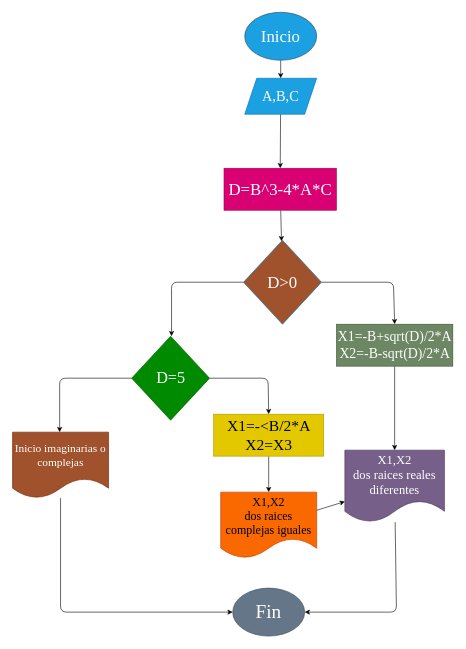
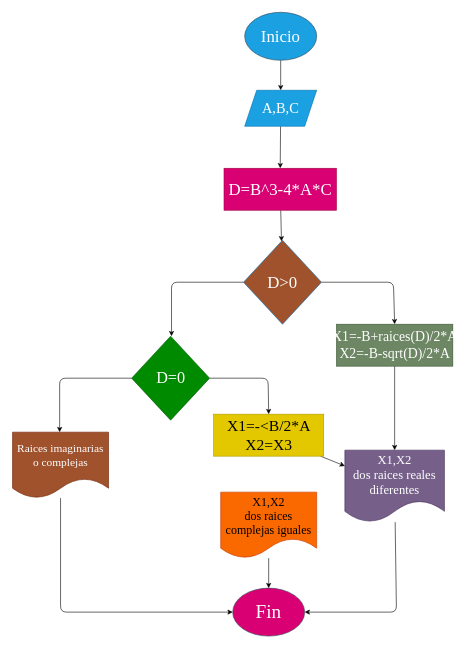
  <mxCell id="0" />
  <mxCell id="1" parent="0" />
  <mxCell id="2" value="" style="edgeStyle=none;html=1;fontSize=18;" parent="1" source="3" target="5" edge="1"><mxGeometry relative="1" as="geometry" /></mxCell>
  <mxCell id="3" value="&lt;font style=&quot;font-size: 28px;&quot;&gt;Inicio&lt;/font&gt;" style="ellipse;whiteSpace=wrap;html=1;fillColor=#1ba1e2;fontColor=#ffffff;strokeColor=#314354;fontFamily=Comic Sans MS;fontSize=28;" parent="1" vertex="1"><mxGeometry x="407" y="20" width="120" height="80" as="geometry" /></mxCell>
  <mxCell id="4" style="edgeStyle=none;html=1;entryX=0.5;entryY=0;entryDx=0;entryDy=0;" parent="1" source="5" target="13" edge="1"><mxGeometry relative="1" as="geometry" /></mxCell>
- <mxCell id="5" value="&lt;font style=&quot;font-size: 24px;&quot;&gt;A,B,C&lt;/font&gt;" style="shape=parallelogram;perimeter=parallelogramPerimeter;whiteSpace=wrap;html=1;fixedSize=1;fillColor=#1ba1e2;fontColor=#ffffff;strokeColor=#006EAF;fontFamily=Comic Sans MS;fontSize=24;" parent="1" vertex="1"><mxGeometry x="407" y="130" width="120" height="60" as="geometry" /></mxCell>
+ <mxCell id="5" value="&lt;font style=&quot;font-size: 24px;&quot;&gt;A,B,C&lt;/font&gt;" style="shape=parallelogram;perimeter=parallelogramPerimeter;whiteSpace=wrap;html=1;fixedSize=1;fillColor=#1ba1e2;fontColor=#ffffff;strokeColor=#006EAF;fontFamily=Comic Sans MS;fontSize=24;" parent="1" vertex="1"><mxGeometry x="407" y="150" width="120" height="60" as="geometry" /></mxCell>
  <mxCell id="6" style="edgeStyle=none;html=1;entryX=0.5;entryY=0;entryDx=0;entryDy=0;fontSize=18;" parent="1" source="8" target="15" edge="1"><mxGeometry relative="1" as="geometry"><Array as="points"><mxPoint x="655" y="470" /></Array></mxGeometry></mxCell>
  <mxCell id="7" style="edgeStyle=none;html=1;exitX=0;exitY=0.5;exitDx=0;exitDy=0;entryX=0.5;entryY=0;entryDx=0;entryDy=0;fontSize=18;" parent="1" source="8" edge="1"><mxGeometry relative="1" as="geometry"><Array as="points"><mxPoint x="285" y="470" /></Array><mxPoint x="285" y="560" as="targetPoint" /></mxGeometry></mxCell>
  <mxCell id="8" value="D&amp;gt;0" style="rhombus;whiteSpace=wrap;html=1;fontSize=28;fillColor=#a0522d;fontColor=#ffffff;strokeColor=#006EAF;fontFamily=Comic Sans MS;" parent="1" vertex="1"><mxGeometry x="405" y="400" width="130" height="140" as="geometry" /></mxCell>
  <mxCell id="9" style="edgeStyle=none;html=1;entryX=1;entryY=0.5;entryDx=0;entryDy=0;fontSize=18;" parent="1" source="10" target="11" edge="1"><mxGeometry relative="1" as="geometry"><Array as="points"><mxPoint x="660" y="1020" /></Array></mxGeometry></mxCell>
  <mxCell id="10" value="X1,X2&lt;br style=&quot;font-size: 21px;&quot;&gt;dos raices reales diferentes" style="shape=document;whiteSpace=wrap;html=1;boundedLbl=1;fontSize=21;fillColor=#76608a;strokeColor=#432D57;fontFamily=Comic Sans MS;fontColor=#ffffff;" parent="1" vertex="1"><mxGeometry x="574" y="750" width="166" height="120" as="geometry" /></mxCell>
- <mxCell id="11" value="Fin" style="ellipse;whiteSpace=wrap;html=1;fontSize=32;fillColor=#647687;fontColor=#ffffff;strokeColor=#314354;fontFamily=Comic Sans MS;" parent="1" vertex="1"><mxGeometry x="387" y="980" width="120" height="80" as="geometry" /></mxCell>
+ <mxCell id="11" value="Fin" style="ellipse;whiteSpace=wrap;html=1;fontSize=32;fillColor=#d80073;fontColor=#ffffff;strokeColor=#314354;fontFamily=Comic Sans MS;" parent="1" vertex="1"><mxGeometry x="387" y="980" width="120" height="80" as="geometry" /></mxCell>
  <mxCell id="12" style="edgeStyle=none;html=1;" parent="1" source="13" target="8" edge="1"><mxGeometry relative="1" as="geometry" /></mxCell>
  <mxCell id="13" value="&lt;font style=&quot;font-size: 28px&quot;&gt;D=B^3-4*A*C&lt;/font&gt;" style="text;strokeColor=#A50040;fillColor=#d80073;html=1;fontSize=28;fontStyle=0;verticalAlign=middle;align=center;fontColor=#ffffff;fontFamily=Comic Sans MS;" parent="1" vertex="1"><mxGeometry x="372.5" y="280" width="187.5" height="70" as="geometry" /></mxCell>
  <mxCell id="14" style="edgeStyle=none;html=1;fontSize=18;" parent="1" source="15" target="10" edge="1"><mxGeometry relative="1" as="geometry" /></mxCell>
- <mxCell id="15" value="&lt;font style=&quot;font-size: 23px;&quot;&gt;X1=-B+sqrt(D)/2*A&lt;br style=&quot;font-size: 23px;&quot;&gt;X2=&lt;/font&gt;&lt;span style=&quot;font-size: 23px;&quot;&gt;-B-sqrt(D)/2*A&lt;/span&gt;" style="text;strokeColor=#3A5431;fillColor=#6d8764;html=1;fontSize=23;fontStyle=0;verticalAlign=middle;align=center;fontColor=#ffffff;fontFamily=Comic Sans MS;" parent="1" vertex="1"><mxGeometry x="560" y="540" width="194" height="70" as="geometry" /></mxCell>
+ <mxCell id="15" value="&lt;font style=&quot;font-size: 23px;&quot;&gt;X1=-B+raices(D)/2*A&lt;br style=&quot;font-size: 23px;&quot;&gt;X2=&lt;/font&gt;&lt;span style=&quot;font-size: 23px;&quot;&gt;-B-sqrt(D)/2*A&lt;/span&gt;" style="text;strokeColor=#3A5431;fillColor=#6d8764;html=1;fontSize=23;fontStyle=0;verticalAlign=middle;align=center;fontColor=#ffffff;fontFamily=Comic Sans MS;" parent="1" vertex="1"><mxGeometry x="560" y="540" width="194" height="70" as="geometry" /></mxCell>
  <mxCell id="16" style="edgeStyle=none;html=1;entryX=0.5;entryY=0;entryDx=0;entryDy=0;fontSize=18;" parent="1" source="18" target="20" edge="1"><mxGeometry relative="1" as="geometry"><Array as="points"><mxPoint x="446" y="630" /></Array></mxGeometry></mxCell>
  <mxCell id="17" style="edgeStyle=none;html=1;exitX=0;exitY=0.5;exitDx=0;exitDy=0;entryX=0.5;entryY=0;entryDx=0;entryDy=0;fontSize=18;" parent="1" source="18" edge="1"><mxGeometry relative="1" as="geometry"><Array as="points"><mxPoint x="98.5" y="630" /></Array><mxPoint x="98.5" y="720" as="targetPoint" /></mxGeometry></mxCell>
- <mxCell id="18" value="D=5" style="rhombus;whiteSpace=wrap;html=1;fontSize=27;fillColor=#008a00;fontColor=#ffffff;strokeColor=#005700;fontFamily=Comic Sans MS;" parent="1" vertex="1"><mxGeometry x="218.5" y="560" width="130" height="140" as="geometry" /></mxCell>
- <mxCell id="19" style="edgeStyle=none;html=1;entryX=0.5;entryY=0;entryDx=0;entryDy=0;fontSize=18;" parent="1" source="20" target="24" edge="1"><mxGeometry relative="1" as="geometry" /></mxCell>
+ <mxCell id="18" value="D=0" style="rhombus;whiteSpace=wrap;html=1;fontSize=27;fillColor=#008a00;fontColor=#ffffff;strokeColor=#005700;fontFamily=Comic Sans MS;" parent="1" vertex="1"><mxGeometry x="218.5" y="560" width="130" height="140" as="geometry" /></mxCell>
+ <mxCell id="19" style="edgeStyle=none;html=1;fontSize=18;" parent="1" source="20" target="10" edge="1"><mxGeometry relative="1" as="geometry" /></mxCell>
  <mxCell id="20" value="&lt;span style=&quot;font-size: 26px&quot;&gt;X1=-&amp;lt;B/2*A&lt;br style=&quot;font-size: 26px&quot;&gt;X2=X3&lt;br style=&quot;font-size: 26px&quot;&gt;&lt;/span&gt;" style="text;strokeColor=#B09500;fillColor=#e3c800;html=1;fontSize=26;fontStyle=0;verticalAlign=middle;align=center;fontColor=#000000;fontFamily=Comic Sans MS;" parent="1" vertex="1"><mxGeometry x="355.25" y="690" width="183.5" height="70" as="geometry" /></mxCell>
  <mxCell id="21" style="edgeStyle=none;html=1;entryX=0;entryY=0.5;entryDx=0;entryDy=0;fontSize=18;" parent="1" source="22" target="11" edge="1"><mxGeometry relative="1" as="geometry"><Array as="points"><mxPoint x="100" y="1020" /></Array></mxGeometry></mxCell>
- <mxCell id="22" value="Inicio imaginarias o complejas" style="shape=document;whiteSpace=wrap;html=1;boundedLbl=1;fontSize=19;fillColor=#a0522d;fontColor=#ffffff;strokeColor=#6D1F00;fontFamily=Comic Sans MS;" parent="1" vertex="1"><mxGeometry x="20" y="720" width="160" height="110" as="geometry" /></mxCell>
- <mxCell id="23" style="edgeStyle=none;html=1;fontSize=18;" parent="1" source="24" target="10" edge="1"><mxGeometry relative="1" as="geometry" /></mxCell>
+ <mxCell id="22" value="Raices imaginarias o complejas" style="shape=document;whiteSpace=wrap;html=1;boundedLbl=1;fontSize=19;fillColor=#a0522d;fontColor=#ffffff;strokeColor=#6D1F00;fontFamily=Comic Sans MS;" parent="1" vertex="1"><mxGeometry x="20" y="720" width="160" height="110" as="geometry" /></mxCell>
+ <mxCell id="23" style="edgeStyle=none;html=1;entryX=0.5;entryY=0;entryDx=0;entryDy=0;fontSize=18;" parent="1" source="24" target="11" edge="1"><mxGeometry relative="1" as="geometry" /></mxCell>
  <mxCell id="24" value="X1,X2&lt;br style=&quot;font-size: 20px&quot;&gt;dos raices complejas iguales" style="shape=document;whiteSpace=wrap;html=1;boundedLbl=1;fontSize=20;fillColor=#fa6800;fontColor=#000000;strokeColor=#C73500;fontFamily=Comic Sans MS;" parent="1" vertex="1"><mxGeometry x="367" y="820" width="160" height="110" as="geometry" /></mxCell>
